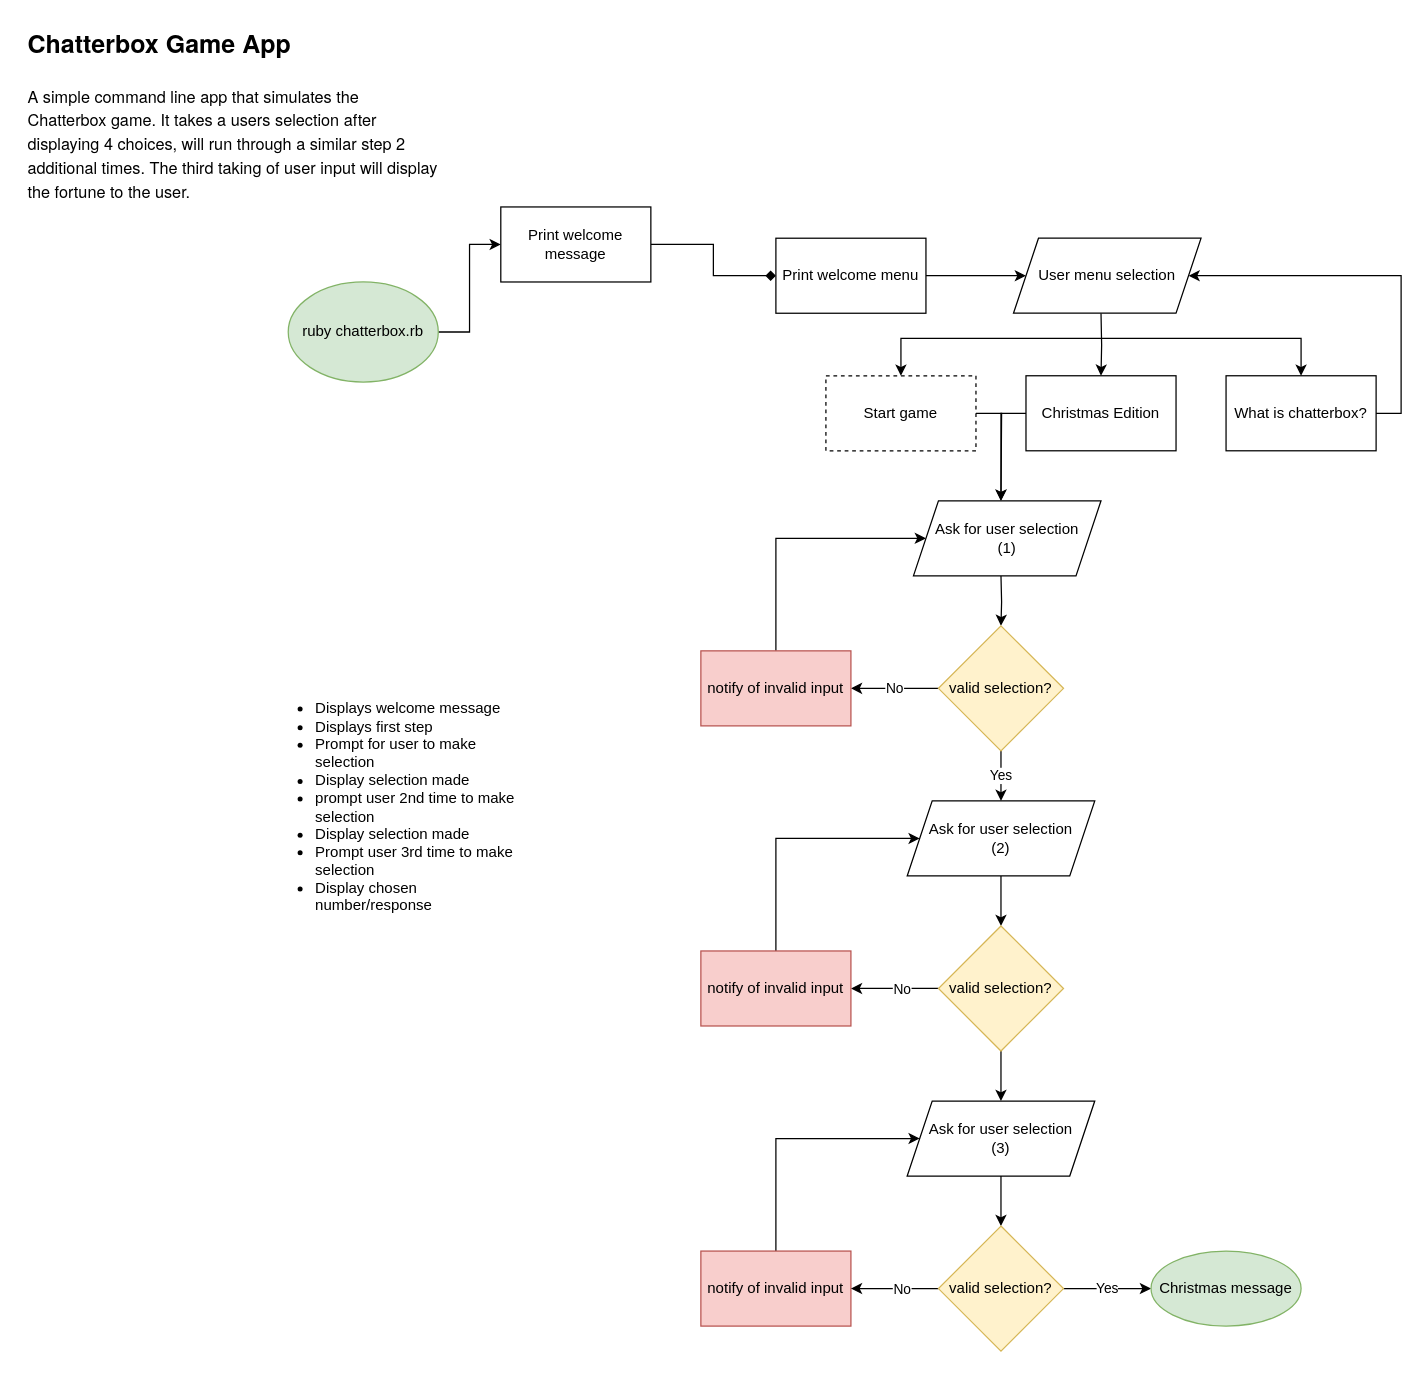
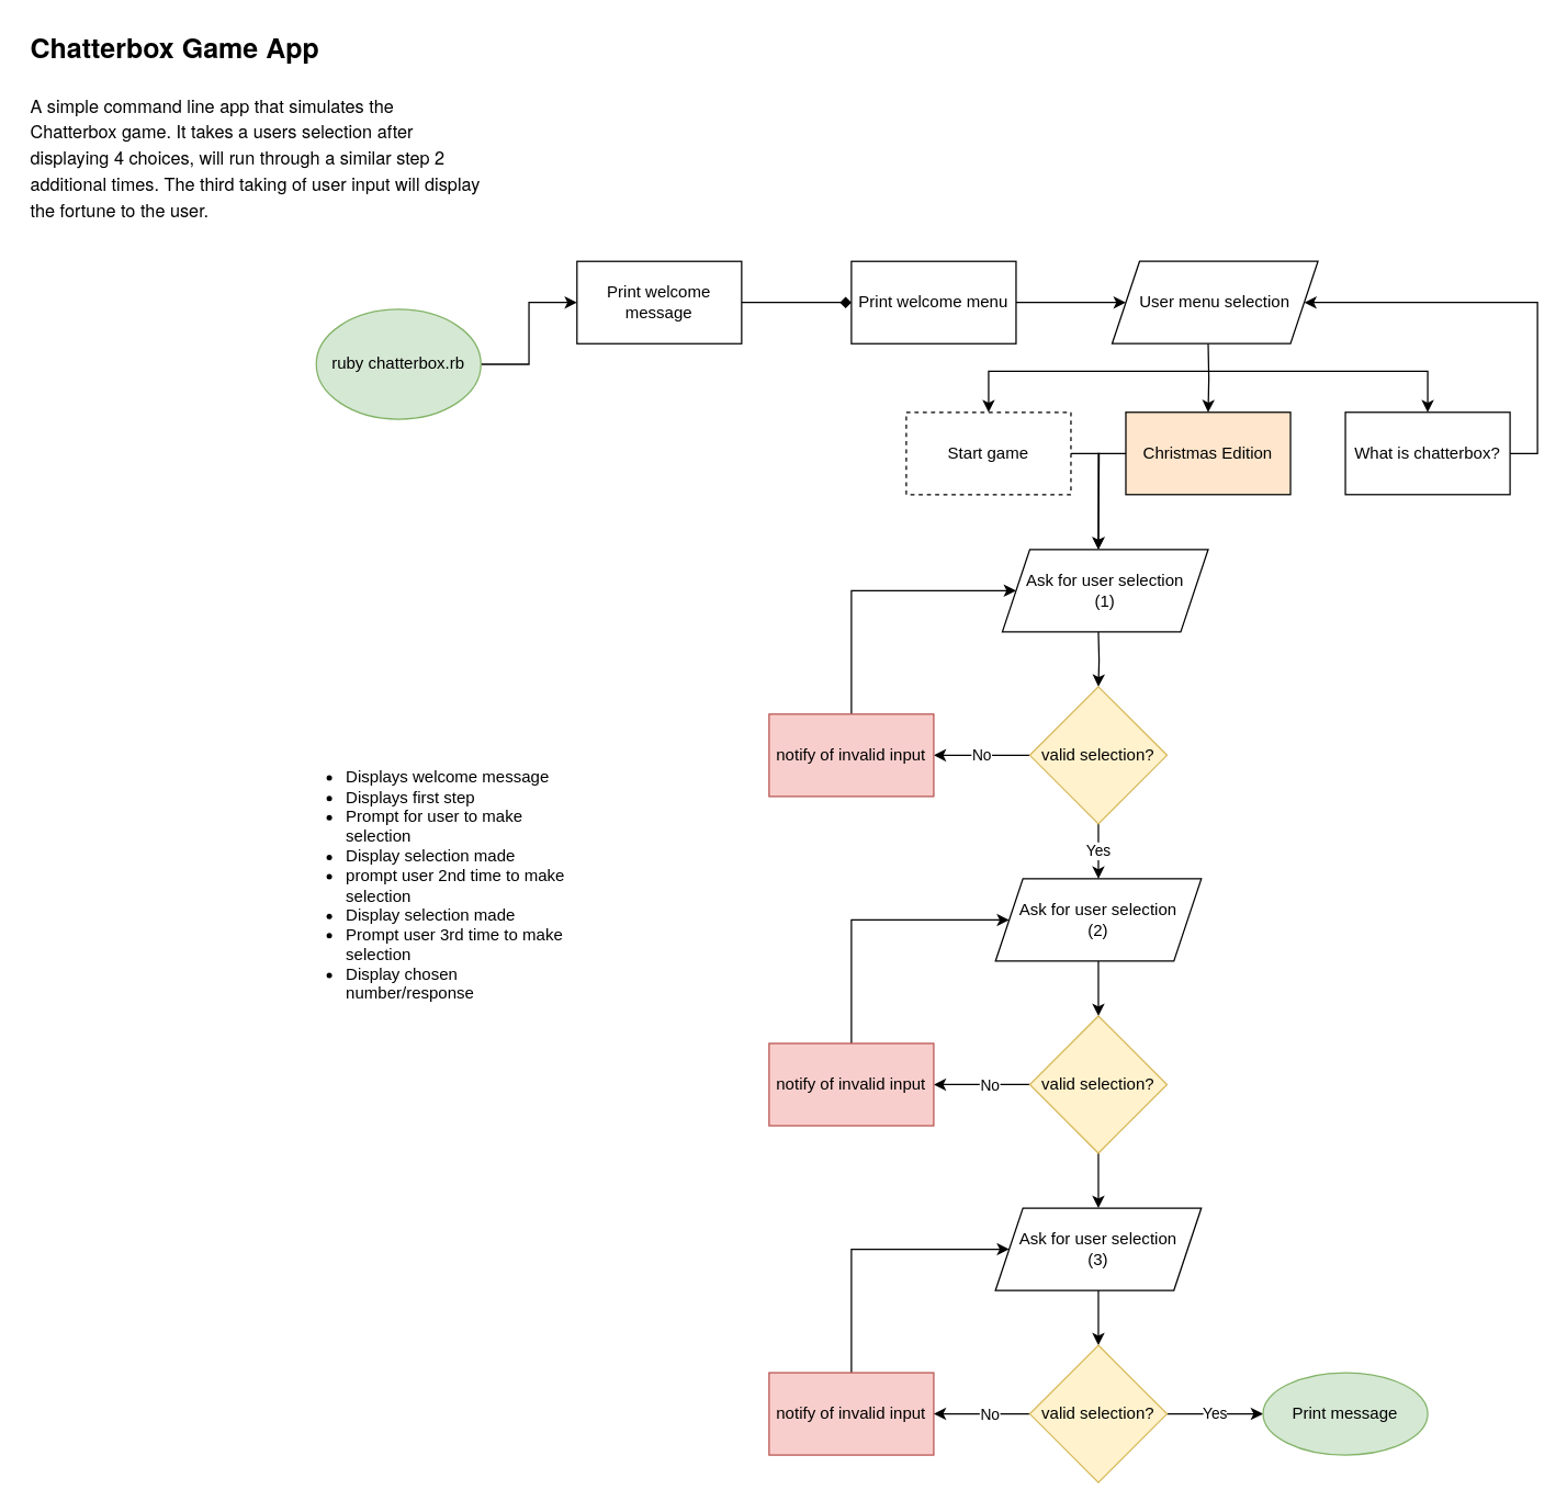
  <mxCell id="0" />
  <mxCell id="1" parent="0" />
  <mxCell id="2" value="&lt;p class=&quot;p1&quot; style=&quot;margin: 0px ; font-stretch: normal ; font-size: 20px ; line-height: normal ; font-family: &amp;#34;helvetica neue&amp;#34;&quot;&gt;&lt;b&gt;Chatterbox Game App&lt;/b&gt;&lt;/p&gt;&lt;p class=&quot;p2&quot; style=&quot;margin: 0px ; font-stretch: normal ; font-size: 13px ; line-height: normal ; font-family: &amp;#34;helvetica neue&amp;#34; ; min-height: 15px&quot;&gt;&lt;br&gt;&lt;/p&gt;&lt;p class=&quot;p3&quot; style=&quot;margin: 0px ; font-stretch: normal ; font-size: 13px ; line-height: normal ; font-family: &amp;#34;helvetica neue&amp;#34;&quot;&gt;A simple command line app that simulates the Chatterbox game. It takes a users selection after displaying 4 choices, will run through a similar step 2 additional times. The third taking of user input will display the fortune to the user.&lt;/p&gt;" style="text;html=1;strokeColor=none;fillColor=none;align=left;verticalAlign=middle;whiteSpace=wrap;rounded=0;" vertex="1" parent="1"><mxGeometry x="20" y="20" width="330" height="140" as="geometry" /></mxCell>
  <mxCell id="3" value="&lt;ul&gt;&lt;li&gt;Displays welcome message&lt;/li&gt;&lt;li&gt;Displays first step&lt;/li&gt;&lt;li&gt;Prompt for user to make selection&lt;/li&gt;&lt;li&gt;Display selection made&lt;/li&gt;&lt;li&gt;prompt user 2nd time to make selection&lt;/li&gt;&lt;li&gt;Display selection made&lt;/li&gt;&lt;li&gt;Prompt user 3rd time to make selection&lt;/li&gt;&lt;li&gt;Display chosen number/response&lt;/li&gt;&lt;/ul&gt;" style="text;html=1;strokeColor=none;fillColor=none;align=left;verticalAlign=middle;whiteSpace=wrap;rounded=0;" vertex="1" parent="1"><mxGeometry x="210" y="550" width="220" height="190" as="geometry" /></mxCell>
  <mxCell id="4" value="" style="edgeStyle=orthogonalEdgeStyle;rounded=0;orthogonalLoop=1;jettySize=auto;html=1;" edge="1" parent="1" source="5" target="7"><mxGeometry relative="1" as="geometry" /></mxCell>
  <mxCell id="5" value="ruby chatterbox.rb" style="ellipse;whiteSpace=wrap;html=1;fillColor=#d5e8d4;strokeColor=#82b366;" vertex="1" parent="1"><mxGeometry x="230" y="225" width="120" height="80" as="geometry" /></mxCell>
  <mxCell id="6" value="" style="edgeStyle=orthogonalEdgeStyle;rounded=0;orthogonalLoop=1;jettySize=auto;html=1;endArrow=diamond;" edge="1" parent="1" source="7" target="9"><mxGeometry relative="1" as="geometry" /></mxCell>
- <mxCell id="7" value="Print welcome message" style="rounded=0;whiteSpace=wrap;html=1;" vertex="1" parent="1"><mxGeometry x="400" y="165" width="120" height="60" as="geometry" /></mxCell>
+ <mxCell id="7" value="Print welcome message" style="rounded=0;whiteSpace=wrap;html=1;" vertex="1" parent="1"><mxGeometry x="420" y="190" width="120" height="60" as="geometry" /></mxCell>
  <mxCell id="8" value="" style="edgeStyle=orthogonalEdgeStyle;rounded=0;orthogonalLoop=1;jettySize=auto;html=1;" edge="1" parent="1" source="9"><mxGeometry relative="1" as="geometry"><mxPoint x="820" y="220" as="targetPoint" /></mxGeometry></mxCell>
  <mxCell id="9" value="Print welcome menu" style="rounded=0;whiteSpace=wrap;html=1;" vertex="1" parent="1"><mxGeometry x="620" y="190" width="120" height="60" as="geometry" /></mxCell>
  <mxCell id="10" value="" style="edgeStyle=orthogonalEdgeStyle;rounded=0;orthogonalLoop=1;jettySize=auto;html=1;" edge="1" parent="1" target="14"><mxGeometry relative="1" as="geometry"><mxPoint x="880" y="250" as="sourcePoint" /></mxGeometry></mxCell>
  <mxCell id="11" value="" style="edgeStyle=orthogonalEdgeStyle;rounded=0;orthogonalLoop=1;jettySize=auto;html=1;" edge="1" parent="1" source="12"><mxGeometry relative="1" as="geometry"><mxPoint x="800" y="400" as="targetPoint" /></mxGeometry></mxCell>
  <mxCell id="12" value="Start game" style="rounded=0;whiteSpace=wrap;html=1;dashed=1;" vertex="1" parent="1"><mxGeometry x="660" y="300" width="120" height="60" as="geometry" /></mxCell>
  <mxCell id="13" value="" style="edgeStyle=orthogonalEdgeStyle;rounded=0;orthogonalLoop=1;jettySize=auto;html=1;" edge="1" parent="1" source="14"><mxGeometry relative="1" as="geometry"><mxPoint x="800" y="400" as="targetPoint" /></mxGeometry></mxCell>
- <mxCell id="14" value="Christmas Edition" style="rounded=0;whiteSpace=wrap;html=1;" vertex="1" parent="1"><mxGeometry x="820" y="300" width="120" height="60" as="geometry" /></mxCell>
+ <mxCell id="14" value="Christmas Edition" style="rounded=0;whiteSpace=wrap;html=1;fillColor=#ffe6cc;" vertex="1" parent="1"><mxGeometry x="820" y="300" width="120" height="60" as="geometry" /></mxCell>
  <mxCell id="15" value="&lt;span&gt;What is chatterbox?&lt;/span&gt;" style="rounded=0;whiteSpace=wrap;html=1;" vertex="1" parent="1"><mxGeometry x="980" y="300" width="120" height="60" as="geometry" /></mxCell>
  <mxCell id="16" value="" style="endArrow=classic;html=1;rounded=0;entryX=0.5;entryY=0;entryDx=0;entryDy=0;" edge="1" parent="1" target="12"><mxGeometry width="50" height="50" relative="1" as="geometry"><mxPoint x="880" y="270" as="sourcePoint" /><mxPoint x="790" y="240" as="targetPoint" /><Array as="points"><mxPoint x="720" y="270" /></Array></mxGeometry></mxCell>
  <mxCell id="17" value="" style="endArrow=classic;html=1;rounded=0;entryX=0.5;entryY=0;entryDx=0;entryDy=0;" edge="1" parent="1" target="15"><mxGeometry width="50" height="50" relative="1" as="geometry"><mxPoint x="880" y="270" as="sourcePoint" /><mxPoint x="930" y="220" as="targetPoint" /><Array as="points"><mxPoint x="1040" y="270" /></Array></mxGeometry></mxCell>
  <mxCell id="18" value="" style="edgeStyle=orthogonalEdgeStyle;rounded=0;orthogonalLoop=1;jettySize=auto;html=1;" edge="1" parent="1" target="22"><mxGeometry relative="1" as="geometry"><mxPoint x="800" y="460" as="sourcePoint" /></mxGeometry></mxCell>
  <mxCell id="19" value="" style="endArrow=classic;html=1;rounded=0;entryX=1;entryY=0.5;entryDx=0;entryDy=0;" edge="1" parent="1" target="26"><mxGeometry width="50" height="50" relative="1" as="geometry"><mxPoint x="1100" y="330" as="sourcePoint" /><mxPoint x="940" y="220" as="targetPoint" /><Array as="points"><mxPoint x="1120" y="330" /><mxPoint x="1120" y="220" /></Array></mxGeometry></mxCell>
  <mxCell id="20" value="No" style="edgeStyle=orthogonalEdgeStyle;rounded=0;orthogonalLoop=1;jettySize=auto;html=1;" edge="1" parent="1" source="22" target="24"><mxGeometry relative="1" as="geometry" /></mxCell>
  <mxCell id="21" value="Yes" style="edgeStyle=orthogonalEdgeStyle;rounded=0;orthogonalLoop=1;jettySize=auto;html=1;" edge="1" parent="1" source="22" target="28"><mxGeometry relative="1" as="geometry" /></mxCell>
  <mxCell id="22" value="valid selection?" style="rhombus;whiteSpace=wrap;html=1;rounded=0;fillColor=#fff2cc;strokeColor=#d6b656;" vertex="1" parent="1"><mxGeometry x="750" y="500" width="100" height="100" as="geometry" /></mxCell>
  <mxCell id="23" style="edgeStyle=orthogonalEdgeStyle;rounded=0;orthogonalLoop=1;jettySize=auto;html=1;entryX=0;entryY=0.5;entryDx=0;entryDy=0;" edge="1" parent="1" source="24"><mxGeometry relative="1" as="geometry"><mxPoint x="740" y="430" as="targetPoint" /><Array as="points"><mxPoint x="620" y="430" /></Array></mxGeometry></mxCell>
  <mxCell id="24" value="notify of invalid input" style="whiteSpace=wrap;html=1;rounded=0;fillColor=#f8cecc;strokeColor=#b85450;" vertex="1" parent="1"><mxGeometry x="560" y="520" width="120" height="60" as="geometry" /></mxCell>
  <mxCell id="25" value="&lt;span&gt;Ask for user selection&lt;br&gt;(1)&lt;br&gt;&lt;/span&gt;" style="shape=parallelogram;perimeter=parallelogramPerimeter;whiteSpace=wrap;html=1;fixedSize=1;" vertex="1" parent="1"><mxGeometry x="730" y="400" width="150" height="60" as="geometry" /></mxCell>
  <mxCell id="26" value="&lt;span&gt;User menu selection&lt;/span&gt;" style="shape=parallelogram;perimeter=parallelogramPerimeter;whiteSpace=wrap;html=1;fixedSize=1;" vertex="1" parent="1"><mxGeometry x="810" y="190" width="150" height="60" as="geometry" /></mxCell>
  <mxCell id="27" value="" style="edgeStyle=orthogonalEdgeStyle;rounded=0;orthogonalLoop=1;jettySize=auto;html=1;" edge="1" parent="1" source="28" target="32"><mxGeometry relative="1" as="geometry" /></mxCell>
  <mxCell id="28" value="&lt;span&gt;Ask for user selection&lt;br&gt;(2)&lt;br&gt;&lt;/span&gt;" style="shape=parallelogram;perimeter=parallelogramPerimeter;whiteSpace=wrap;html=1;fixedSize=1;rounded=0;" vertex="1" parent="1"><mxGeometry x="725" y="640" width="150" height="60" as="geometry" /></mxCell>
  <mxCell id="29" value="" style="edgeStyle=orthogonalEdgeStyle;rounded=0;orthogonalLoop=1;jettySize=auto;html=1;" edge="1" parent="1" source="32" target="34"><mxGeometry relative="1" as="geometry" /></mxCell>
  <mxCell id="30" value="No" style="edgeLabel;html=1;align=center;verticalAlign=middle;resizable=0;points=[];" vertex="1" connectable="0" parent="29"><mxGeometry x="-0.191" y="6" relative="1" as="geometry"><mxPoint x="-2" y="-6" as="offset" /></mxGeometry></mxCell>
  <mxCell id="31" value="" style="edgeStyle=orthogonalEdgeStyle;rounded=0;orthogonalLoop=1;jettySize=auto;html=1;" edge="1" parent="1" source="32" target="36"><mxGeometry relative="1" as="geometry" /></mxCell>
  <mxCell id="32" value="valid selection?" style="rhombus;whiteSpace=wrap;html=1;rounded=0;fillColor=#fff2cc;strokeColor=#d6b656;" vertex="1" parent="1"><mxGeometry x="750" y="740" width="100" height="100" as="geometry" /></mxCell>
  <mxCell id="33" style="edgeStyle=orthogonalEdgeStyle;rounded=0;orthogonalLoop=1;jettySize=auto;html=1;entryX=0;entryY=0.5;entryDx=0;entryDy=0;" edge="1" parent="1" source="34" target="28"><mxGeometry relative="1" as="geometry"><Array as="points"><mxPoint x="620" y="670" /></Array></mxGeometry></mxCell>
  <mxCell id="34" value="notify of invalid input" style="whiteSpace=wrap;html=1;rounded=0;fillColor=#f8cecc;strokeColor=#b85450;" vertex="1" parent="1"><mxGeometry x="560" y="760" width="120" height="60" as="geometry" /></mxCell>
  <mxCell id="35" value="" style="edgeStyle=orthogonalEdgeStyle;rounded=0;orthogonalLoop=1;jettySize=auto;html=1;" edge="1" parent="1" source="36" target="42"><mxGeometry relative="1" as="geometry" /></mxCell>
  <mxCell id="36" value="&lt;span&gt;Ask for user selection&lt;br&gt;(3)&lt;br&gt;&lt;/span&gt;" style="shape=parallelogram;perimeter=parallelogramPerimeter;whiteSpace=wrap;html=1;fixedSize=1;rounded=0;" vertex="1" parent="1"><mxGeometry x="725" y="880" width="150" height="60" as="geometry" /></mxCell>
  <mxCell id="37" style="edgeStyle=orthogonalEdgeStyle;rounded=0;orthogonalLoop=1;jettySize=auto;html=1;entryX=0;entryY=0.5;entryDx=0;entryDy=0;" edge="1" parent="1" source="38" target="36"><mxGeometry relative="1" as="geometry"><mxPoint x="720" y="910" as="targetPoint" /><Array as="points"><mxPoint x="620" y="910" /></Array></mxGeometry></mxCell>
  <mxCell id="38" value="notify of invalid input" style="whiteSpace=wrap;html=1;rounded=0;fillColor=#f8cecc;strokeColor=#b85450;" vertex="1" parent="1"><mxGeometry x="560" y="1000" width="120" height="60" as="geometry" /></mxCell>
  <mxCell id="39" value="" style="edgeStyle=orthogonalEdgeStyle;rounded=0;orthogonalLoop=1;jettySize=auto;html=1;" edge="1" parent="1" source="42" target="38"><mxGeometry relative="1" as="geometry" /></mxCell>
  <mxCell id="40" value="No" style="edgeLabel;html=1;align=center;verticalAlign=middle;resizable=0;points=[];" vertex="1" connectable="0" parent="39"><mxGeometry x="-0.023" y="-1" relative="1" as="geometry"><mxPoint x="4" y="1" as="offset" /></mxGeometry></mxCell>
  <mxCell id="41" value="Yes" style="edgeStyle=orthogonalEdgeStyle;rounded=0;orthogonalLoop=1;jettySize=auto;html=1;" edge="1" parent="1" source="42" target="43"><mxGeometry relative="1" as="geometry" /></mxCell>
  <mxCell id="42" value="valid selection?" style="rhombus;whiteSpace=wrap;html=1;rounded=0;fillColor=#fff2cc;strokeColor=#d6b656;" vertex="1" parent="1"><mxGeometry x="750" y="980" width="100" height="100" as="geometry" /></mxCell>
- <mxCell id="43" value="Christmas message" style="ellipse;whiteSpace=wrap;html=1;rounded=0;fillColor=#d5e8d4;strokeColor=#82b366;" vertex="1" parent="1"><mxGeometry x="920" y="1000" width="120" height="60" as="geometry" /></mxCell>
+ <mxCell id="43" value="Print message" style="ellipse;whiteSpace=wrap;html=1;rounded=0;fillColor=#d5e8d4;strokeColor=#82b366;" vertex="1" parent="1"><mxGeometry x="920" y="1000" width="120" height="60" as="geometry" /></mxCell>
